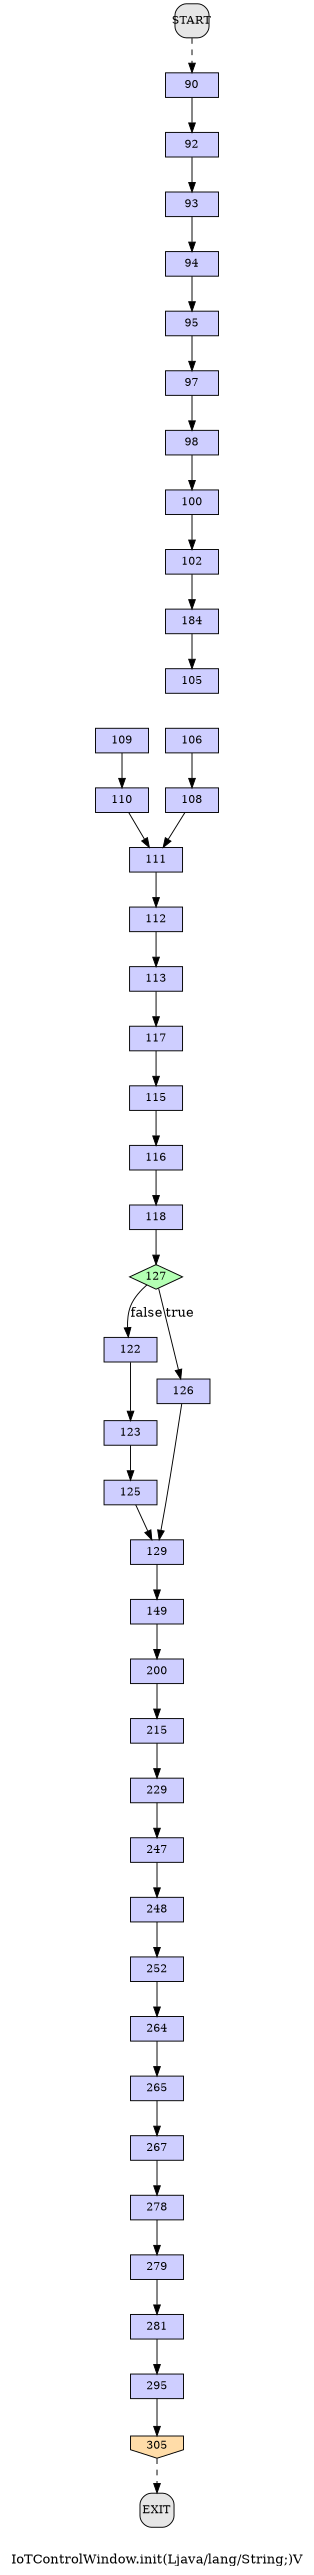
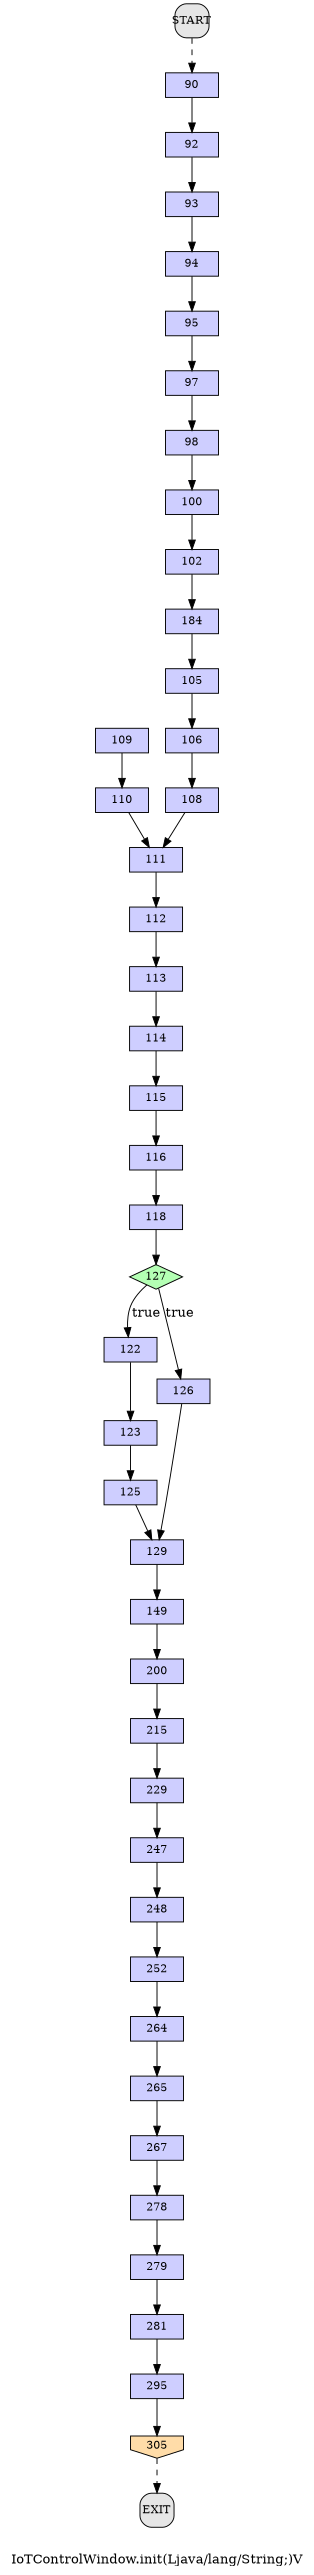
  digraph {
    label="IoTControlWindow.init(Ljava/lang/String;)V"
    node [fillcolor="#CECEFF" fixedsize=true fontsize=12 shape=box style=filled]
    edge [style=solid]
    n1 [height=0.36 label=90 width=0.78]
    n2 [height=0.36 label=92 width=0.78]
    n3 [height=0.36 label=93 width=0.78]
    n4 [height=0.36 label=94 width=0.78]
    n5 [height=0.36 label=95 width=0.78]
    n6 [height=0.36 label=97 width=0.78]
    n7 [height=0.36 label=98 width=0.78]
    n8 [height=0.36 label=100 width=0.78]
    n9 [height=0.36 label=102 width=0.78]
    n10 [height=0.36 label=184 width=0.78]
    n11 [height=0.36 label=105 width=0.78]
    n12 [height=0.36 label=106 width=0.78]
    n13 [height=0.36 label=108 width=0.78]
    n14 [height=0.36 label=111 width=0.78]
    n15 [height=0.36 label=109 width=0.78]
    n16 [height=0.36 label=110 width=0.78]
    n17 [height=0.36 label=112 width=0.78]
    n18 [height=0.36 label=113 width=0.78]
-   n19 [height=0.36 label=117 width=0.78]
+   n19 [height=0.36 label=114 width=0.78]
    n20 [height=0.36 label=115 width=0.78]
    n21 [height=0.36 label=116 width=0.78]
    n22 [height=0.36 label=118 width=0.78]
    n23 [fillcolor="#B4FFB4" height=0.36 label=127 shape=diamond width=0.78]
    n24 [height=0.36 label=122 width=0.78]
    n25 [height=0.36 label=126 width=0.78]
    n26 [height=0.36 label=123 width=0.78]
    n27 [height=0.36 label=129 width=0.78]
    n28 [height=0.36 label=125 width=0.78]
    n29 [height=0.36 label=149 width=0.78]
    n30 [height=0.36 label=200 width=0.78]
    n31 [height=0.36 label=215 width=0.78]
    n32 [height=0.36 label=229 width=0.78]
    n33 [height=0.36 label=247 width=0.78]
    n34 [height=0.36 label=248 width=0.78]
    n35 [height=0.36 label=252 width=0.78]
    n36 [height=0.36 label=264 width=0.78]
    n37 [height=0.36 label=265 width=0.78]
    n38 [height=0.36 label=267 width=0.78]
    n39 [height=0.36 label=278 width=0.78]
    n40 [height=0.36 label=279 width=0.78]
    n41 [height=0.36 label=281 width=0.78]
    n42 [height=0.36 label=295 width=0.78]
    n43 [fillcolor="#FFDCA8" height=0.36 label=305 shape=invhouse width=0.78]
    n44 [fillcolor="#E6E6E6" height=0.5 label=EXIT style="filled, rounded" width=0.5]
    n45 [fillcolor="#E6E6E6" height=0.5 label=START style="filled, rounded" width=0.5]
    n1 -> n2
    n2 -> n3
    n3 -> n4
    n4 -> n5
    n5 -> n6
    n6 -> n7
    n7 -> n8
    n8 -> n9
    n9 -> n10
    n10 -> n11
+   n11 -> n12
    n12 -> n13
    n13 -> n14
    n14 -> n17
    n15 -> n16
    n16 -> n14
    n17 -> n18
    n18 -> n19
    n19 -> n20
    n20 -> n21
    n21 -> n22
    n22 -> n23
-   n23 -> n24 [label=false]
+   n23 -> n24 [label=true]
    n23 -> n25 [label=true]
    n24 -> n26
    n25 -> n27
    n26 -> n28
    n27 -> n29
    n28 -> n27
    n29 -> n30
    n30 -> n31
    n31 -> n32
    n32 -> n33
    n33 -> n34
    n34 -> n35
    n35 -> n36
    n36 -> n37
    n37 -> n38
    n38 -> n39
    n39 -> n40
    n40 -> n41
    n41 -> n42
    n42 -> n43
    n43 -> n44 [style=dashed]
    n45 -> n1 [style=dashed]
  }
